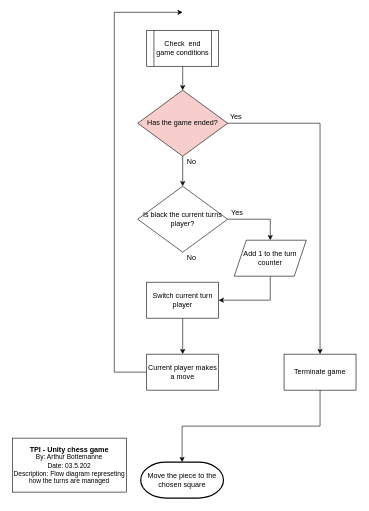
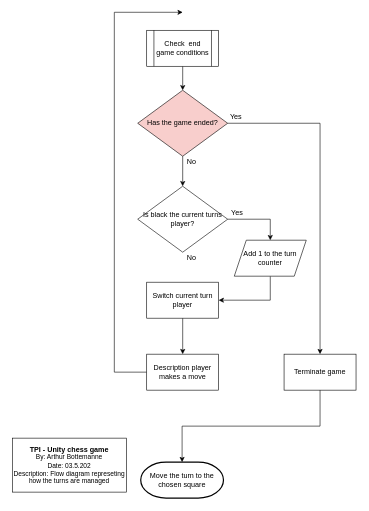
  <mxCell id="0" />
  <mxCell id="1" parent="0" />
- <mxCell id="2" value="Move the piece to the chosen square" style="strokeWidth=2;html=1;shape=mxgraph.flowchart.terminator;whiteSpace=wrap;" parent="1" vertex="1"><mxGeometry x="234" y="770" width="138" height="60" as="geometry" /></mxCell>
+ <mxCell id="2" value="Move the turn to the chosen square" style="strokeWidth=2;html=1;shape=mxgraph.flowchart.terminator;whiteSpace=wrap;" parent="1" vertex="1"><mxGeometry x="234" y="770" width="138" height="60" as="geometry" /></mxCell>
  <mxCell id="3" value="Yes" style="text;strokeColor=none;align=center;fillColor=none;html=1;verticalAlign=middle;whiteSpace=wrap;rounded=0;" parent="1" vertex="1"><mxGeometry x="378" y="185" width="30" height="20" as="geometry" /></mxCell>
  <mxCell id="4" value="No" style="text;strokeColor=none;align=center;fillColor=none;html=1;verticalAlign=middle;whiteSpace=wrap;rounded=0;" parent="1" vertex="1"><mxGeometry x="304" y="260" width="30" height="20" as="geometry" /></mxCell>
  <mxCell id="5" style="edgeStyle=orthogonalEdgeStyle;rounded=0;orthogonalLoop=1;jettySize=auto;html=1;entryX=0.5;entryY=0;entryDx=0;entryDy=0;" parent="1" source="6" target="9" edge="1"><mxGeometry relative="1" as="geometry" /></mxCell>
  <mxCell id="6" value="Check&amp;nbsp; end game conditions" style="shape=process;whiteSpace=wrap;html=1;backgroundOutline=1;" parent="1" vertex="1"><mxGeometry x="244" y="50" width="120" height="60" as="geometry" /></mxCell>
  <mxCell id="7" value="" style="edgeStyle=orthogonalEdgeStyle;rounded=0;orthogonalLoop=1;jettySize=auto;html=1;" parent="1" source="9" target="10" edge="1"><mxGeometry relative="1" as="geometry" /></mxCell>
  <mxCell id="8" style="edgeStyle=orthogonalEdgeStyle;rounded=0;orthogonalLoop=1;jettySize=auto;html=1;entryX=0.5;entryY=0;entryDx=0;entryDy=0;" parent="1" source="9" target="17" edge="1"><mxGeometry relative="1" as="geometry" /></mxCell>
  <mxCell id="9" value="Has the game ended?" style="rhombus;whiteSpace=wrap;html=1;rounded=0;fillColor=#f8cecc;" parent="1" vertex="1"><mxGeometry x="229" y="150" width="150" height="110" as="geometry" /></mxCell>
  <mxCell id="10" value="Terminate game" style="whiteSpace=wrap;html=1;rounded=0;" parent="1" vertex="1"><mxGeometry x="473" y="590" width="120" height="60" as="geometry" /></mxCell>
  <mxCell id="11" value="" style="edgeStyle=orthogonalEdgeStyle;rounded=0;orthogonalLoop=1;jettySize=auto;html=1;" parent="1" source="12" target="14" edge="1"><mxGeometry relative="1" as="geometry" /></mxCell>
  <mxCell id="12" value="Switch current turn player" style="whiteSpace=wrap;html=1;rounded=0;" parent="1" vertex="1"><mxGeometry x="244" y="470" width="120" height="60" as="geometry" /></mxCell>
  <mxCell id="13" style="edgeStyle=orthogonalEdgeStyle;rounded=0;orthogonalLoop=1;jettySize=auto;html=1;" parent="1" source="14" edge="1"><mxGeometry relative="1" as="geometry"><mxPoint x="304" y="20" as="targetPoint" /><Array as="points"><mxPoint x="190" y="620" /><mxPoint x="190" y="20" /></Array></mxGeometry></mxCell>
- <mxCell id="14" value="Current player makes a move" style="whiteSpace=wrap;html=1;rounded=0;" parent="1" vertex="1"><mxGeometry x="244" y="590" width="120" height="60" as="geometry" /></mxCell>
+ <mxCell id="14" value="Description player makes a move" style="whiteSpace=wrap;html=1;rounded=0;" parent="1" vertex="1"><mxGeometry x="244" y="590" width="120" height="60" as="geometry" /></mxCell>
  <mxCell id="15" style="edgeStyle=orthogonalEdgeStyle;rounded=0;orthogonalLoop=1;jettySize=auto;html=1;entryX=1;entryY=0.5;entryDx=0;entryDy=0;" parent="1" source="16" target="12" edge="1"><mxGeometry relative="1" as="geometry"><Array as="points"><mxPoint x="450" y="500" /></Array></mxGeometry></mxCell>
  <mxCell id="16" value="Add 1 to the turn counter" style="shape=parallelogram;perimeter=parallelogramPerimeter;whiteSpace=wrap;html=1;fixedSize=1;rounded=0;" parent="1" vertex="1"><mxGeometry x="390" y="400" width="120" height="60" as="geometry" /></mxCell>
  <mxCell id="17" value="Is black the current turns player?" style="rhombus;whiteSpace=wrap;html=1;rounded=0;" parent="1" vertex="1"><mxGeometry x="229" y="310" width="150" height="110" as="geometry" /></mxCell>
  <mxCell id="18" style="edgeStyle=orthogonalEdgeStyle;rounded=0;orthogonalLoop=1;jettySize=auto;html=1;entryX=0.5;entryY=0;entryDx=0;entryDy=0;entryPerimeter=0;" parent="1" source="17" target="16" edge="1"><mxGeometry relative="1" as="geometry" /></mxCell>
  <mxCell id="19" style="edgeStyle=orthogonalEdgeStyle;rounded=0;orthogonalLoop=1;jettySize=auto;html=1;entryX=0.5;entryY=0;entryDx=0;entryDy=0;entryPerimeter=0;" parent="1" source="10" target="2" edge="1"><mxGeometry relative="1" as="geometry"><Array as="points"><mxPoint x="533" y="710" /><mxPoint x="303" y="710" /></Array></mxGeometry></mxCell>
  <mxCell id="20" value="Yes" style="text;strokeColor=none;align=center;fillColor=none;html=1;verticalAlign=middle;whiteSpace=wrap;rounded=0;" parent="1" vertex="1"><mxGeometry x="380" y="344" width="30" height="20" as="geometry" /></mxCell>
  <mxCell id="21" value="No" style="text;strokeColor=none;align=center;fillColor=none;html=1;verticalAlign=middle;whiteSpace=wrap;rounded=0;" parent="1" vertex="1"><mxGeometry x="304" y="420" width="30" height="20" as="geometry" /></mxCell>
  <mxCell id="22" value="&lt;b&gt;TPI - Unity chess game&lt;/b&gt;&lt;div style=&quot;font-size: 11px;&quot;&gt;&lt;font style=&quot;font-size: 11px;&quot;&gt;By: Arthur Bottemanne&lt;/font&gt;&lt;/div&gt;&lt;div style=&quot;font-size: 11px;&quot;&gt;&lt;font style=&quot;font-size: 11px;&quot;&gt;Date: 03.5.202&lt;/font&gt;&lt;/div&gt;&lt;div style=&quot;font-size: 11px;&quot;&gt;&lt;font style=&quot;font-size: 11px;&quot;&gt;Description: Flow diagram represeting how the turns are managed&lt;/font&gt;&lt;/div&gt;" style="rounded=0;whiteSpace=wrap;html=1;" vertex="1" parent="1"><mxGeometry x="20" y="730" width="190" height="90" as="geometry" /></mxCell>
